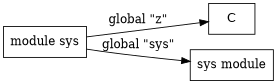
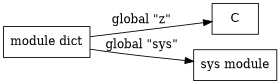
  digraph {
    rankdir=LR
    node [shape=rect]
-   n1 [label="module sys"]
+   n1 [label="module dict"]
    C
    n3 [label="sys module"]
    n1 -> C [label="global \"z\""]
    n1 -> n3 [label="global \"sys\""]
  }
